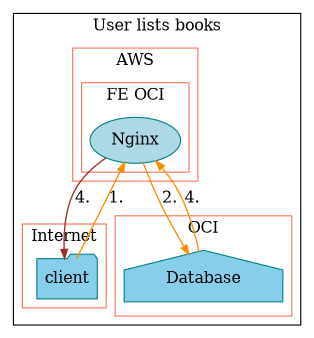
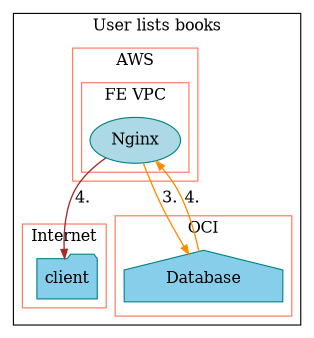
  digraph {
    compound=true
    node [color=teal fillcolor=skyblue margin=0.1 style=filled]
    edge [arrowsize=0.8 color=darkorange fontsize=14 penwidth=1.2]
    n1 [fillcolor=lightblue label=Nginx shape=ellipse]
    n2 [label=client shape=folder]
    n3 [label=Database shape=house]
    subgraph cluster_1 {
      color=Black
      label="User lists books"
      subgraph cluster_2 {
        color=Coral1
        label=AWS
        subgraph cluster_3 {
          color=Coral1
-         label="FE OCI"
+         label="FE VPC"
          n1
        }
      }
      subgraph cluster_4 {
        color=Coral1
        label=Internet
        n2
      }
      subgraph cluster_5 {
        color=Coral1
        label=OCI
        n3
      }
    }
    n1 -> n2 [color=brown label=4.]
-   n1 -> n3 [label=2.]
-   n2 -> n1 [label=1.]
+   n1 -> n3 [label=3.]
    n3 -> n1 [label=4.]
  }
